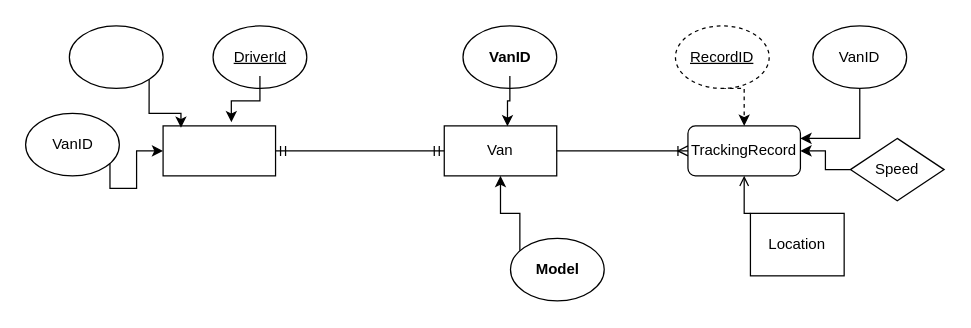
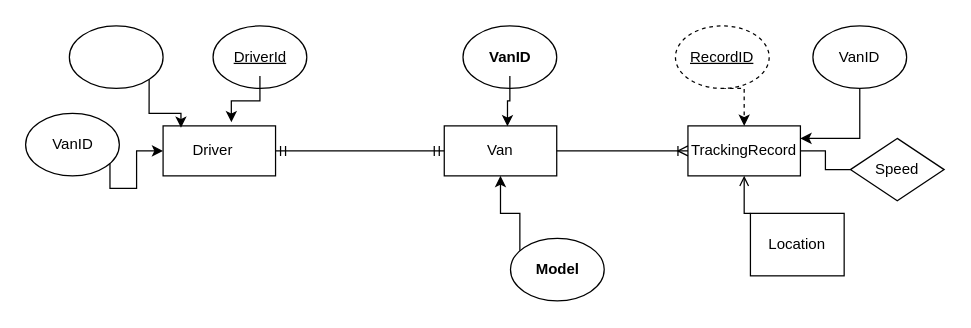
  <mxCell id="0" />
  <mxCell id="1" parent="0" />
  <mxCell id="2" value="" style="rounded=0;whiteSpace=wrap;html=1;" vertex="1" parent="1"><mxGeometry x="355" y="100" width="90" height="40" as="geometry" /></mxCell>
  <mxCell id="3" value="" style="rounded=0;whiteSpace=wrap;html=1;" vertex="1" parent="1"><mxGeometry x="130" y="100" width="90" height="40" as="geometry" /></mxCell>
  <mxCell id="4" value="" style="ellipse;whiteSpace=wrap;html=1;" vertex="1" parent="1"><mxGeometry x="170" y="20" width="75" height="50" as="geometry" /></mxCell>
  <mxCell id="5" value="" style="ellipse;whiteSpace=wrap;html=1;" vertex="1" parent="1"><mxGeometry x="55" y="20" width="75" height="50" as="geometry" /></mxCell>
  <mxCell id="6" value="" style="ellipse;whiteSpace=wrap;html=1;" vertex="1" parent="1"><mxGeometry y="90" width="75" height="50" as="geometry" x="20" /></mxCell>
  <mxCell id="7" value="" style="ellipse;whiteSpace=wrap;html=1;" vertex="1" parent="1"><mxGeometry x="370" y="20" width="75" height="50" as="geometry" /></mxCell>
  <mxCell id="8" value="" style="ellipse;whiteSpace=wrap;html=1;" vertex="1" parent="1"><mxGeometry x="408" y="190" width="75" height="50" as="geometry" /></mxCell>
- <mxCell id="9" value="TrackingRecord" style="whiteSpace=wrap;html=1;rounded=1;" vertex="1" parent="1"><mxGeometry x="550" y="100" width="90" height="40" as="geometry" /></mxCell>
+ <mxCell id="9" value="TrackingRecord" style="rounded=0;whiteSpace=wrap;html=1;" vertex="1" parent="1"><mxGeometry x="550" y="100" width="90" height="40" as="geometry" /></mxCell>
  <mxCell id="10" style="edgeStyle=orthogonalEdgeStyle;rounded=0;orthogonalLoop=1;jettySize=auto;html=1;exitX=0.5;exitY=1;exitDx=0;exitDy=0;entryX=1;entryY=0.25;entryDx=0;entryDy=0;" edge="1" parent="1" source="11" target="9"><mxGeometry relative="1" as="geometry" /></mxCell>
  <mxCell id="11" value="VanID" style="ellipse;whiteSpace=wrap;html=1;" vertex="1" parent="1"><mxGeometry x="650" y="20" width="75" height="50" as="geometry" /></mxCell>
  <mxCell id="12" style="edgeStyle=orthogonalEdgeStyle;rounded=0;orthogonalLoop=1;jettySize=auto;html=1;exitX=0.5;exitY=1;exitDx=0;exitDy=0;entryX=0.5;entryY=0;entryDx=0;entryDy=0;dashed=1;" edge="1" parent="1" source="13" target="9"><mxGeometry relative="1" as="geometry" /></mxCell>
  <mxCell id="13" value="&lt;u&gt;RecordID&lt;/u&gt;" style="ellipse;whiteSpace=wrap;html=1;dashed=1;" vertex="1" parent="1"><mxGeometry x="540" y="20" width="75" height="50" as="geometry" /></mxCell>
- <mxCell id="14" style="edgeStyle=orthogonalEdgeStyle;rounded=0;orthogonalLoop=1;jettySize=auto;html=1;exitX=0;exitY=0.5;exitDx=0;exitDy=0;entryX=1;entryY=0.5;entryDx=0;entryDy=0;" edge="1" parent="1" source="15" target="9"><mxGeometry relative="1" as="geometry" /></mxCell>
+ <mxCell id="14" style="edgeStyle=orthogonalEdgeStyle;rounded=0;orthogonalLoop=1;jettySize=auto;html=1;exitX=0;exitY=0.5;exitDx=0;exitDy=0;entryX=1;entryY=0.5;entryDx=0;entryDy=0;endArrow=none;" edge="1" parent="1" source="15" target="9"><mxGeometry relative="1" as="geometry" /></mxCell>
  <mxCell id="15" value="Speed" style="rhombus;whiteSpace=wrap;html=1;" vertex="1" parent="1"><mxGeometry x="680" y="110" width="75" height="50" as="geometry" /></mxCell>
  <mxCell id="16" style="edgeStyle=orthogonalEdgeStyle;rounded=0;orthogonalLoop=1;jettySize=auto;html=1;exitX=0;exitY=0;exitDx=0;exitDy=0;entryX=0.5;entryY=1;entryDx=0;entryDy=0;endArrow=open;" edge="1" parent="1" source="17" target="9"><mxGeometry relative="1" as="geometry" /></mxCell>
  <mxCell id="17" value="Location" style="whiteSpace=wrap;html=1;rounded=0;" vertex="1" parent="1"><mxGeometry x="600" y="170" width="75" height="50" as="geometry" /></mxCell>
+ <mxCell id="18" value="Driver" style="text;html=1;align=center;verticalAlign=middle;whiteSpace=wrap;rounded=0;" vertex="1" parent="1"><mxGeometry x="140" y="105" width="60" height="30" as="geometry" /></mxCell>
  <mxCell id="19" value="&lt;u&gt;DriverId&lt;/u&gt;" style="text;html=1;align=center;verticalAlign=middle;whiteSpace=wrap;rounded=0;" vertex="1" parent="1"><mxGeometry x="177.5" y="30" width="60" height="30" as="geometry" /></mxCell>
  <mxCell id="20" style="edgeStyle=orthogonalEdgeStyle;rounded=0;orthogonalLoop=1;jettySize=auto;html=1;exitX=1;exitY=1;exitDx=0;exitDy=0;entryX=0;entryY=0.5;entryDx=0;entryDy=0;" edge="1" parent="1" source="21" target="3"><mxGeometry relative="1" as="geometry" /></mxCell>
  <mxCell id="21" value="VanID" style="text;html=1;align=center;verticalAlign=middle;whiteSpace=wrap;rounded=0;" vertex="1" parent="1"><mxGeometry x="27.5" y="100" width="60" height="30" as="geometry" /></mxCell>
  <mxCell id="22" style="edgeStyle=orthogonalEdgeStyle;rounded=0;orthogonalLoop=1;jettySize=auto;html=1;exitX=1;exitY=1;exitDx=0;exitDy=0;entryX=0.159;entryY=0.036;entryDx=0;entryDy=0;entryPerimeter=0;" edge="1" parent="1" source="5" target="3"><mxGeometry relative="1" as="geometry" /></mxCell>
  <mxCell id="23" style="edgeStyle=orthogonalEdgeStyle;rounded=0;orthogonalLoop=1;jettySize=auto;html=1;exitX=0.5;exitY=1;exitDx=0;exitDy=0;entryX=0.607;entryY=-0.074;entryDx=0;entryDy=0;entryPerimeter=0;" edge="1" parent="1" source="19" target="3"><mxGeometry relative="1" as="geometry" /></mxCell>
  <mxCell id="24" value="" style="edgeStyle=entityRelationEdgeStyle;fontSize=12;html=1;endArrow=ERoneToMany;rounded=0;entryX=0;entryY=0.5;entryDx=0;entryDy=0;exitX=1;exitY=0.5;exitDx=0;exitDy=0;" edge="1" parent="1" source="2" target="9"><mxGeometry width="100" height="100" relative="1" as="geometry"><mxPoint x="410" y="130" as="sourcePoint" /><mxPoint x="510" y="30" as="targetPoint" /><Array as="points"><mxPoint x="270" y="110" /><mxPoint x="450" y="90" /><mxPoint x="280" y="100" /></Array></mxGeometry></mxCell>
  <mxCell id="25" value="" style="edgeStyle=entityRelationEdgeStyle;fontSize=12;html=1;endArrow=ERmandOne;startArrow=ERmandOne;rounded=0;exitX=1;exitY=0.5;exitDx=0;exitDy=0;entryX=0;entryY=0.5;entryDx=0;entryDy=0;" edge="1" parent="1" source="3" target="2"><mxGeometry width="100" height="100" relative="1" as="geometry"><mxPoint x="410" y="130" as="sourcePoint" /><mxPoint x="510" y="30" as="targetPoint" /></mxGeometry></mxCell>
  <mxCell id="26" value="Van" style="text;html=1;align=center;verticalAlign=middle;whiteSpace=wrap;rounded=0;" vertex="1" parent="1"><mxGeometry x="370" y="105" width="60" height="30" as="geometry" /></mxCell>
  <mxCell id="27" value="&lt;strong&gt;VanID&lt;/strong&gt;" style="text;html=1;align=center;verticalAlign=middle;whiteSpace=wrap;rounded=0;" vertex="1" parent="1"><mxGeometry x="377.5" y="30" width="60" height="30" as="geometry" /></mxCell>
  <mxCell id="28" style="edgeStyle=orthogonalEdgeStyle;rounded=0;orthogonalLoop=1;jettySize=auto;html=1;exitX=0;exitY=0;exitDx=0;exitDy=0;entryX=0.5;entryY=1;entryDx=0;entryDy=0;" edge="1" parent="1" source="29" target="2"><mxGeometry relative="1" as="geometry" /></mxCell>
  <mxCell id="29" value="&lt;strong&gt;Model&lt;/strong&gt;" style="text;html=1;align=center;verticalAlign=middle;whiteSpace=wrap;rounded=0;" vertex="1" parent="1"><mxGeometry x="415.5" y="200" width="60" height="30" as="geometry" /></mxCell>
  <mxCell id="30" style="edgeStyle=orthogonalEdgeStyle;rounded=0;orthogonalLoop=1;jettySize=auto;html=1;exitX=0.5;exitY=1;exitDx=0;exitDy=0;entryX=0.562;entryY=0.009;entryDx=0;entryDy=0;entryPerimeter=0;" edge="1" parent="1" source="27" target="2"><mxGeometry relative="1" as="geometry" /></mxCell>
